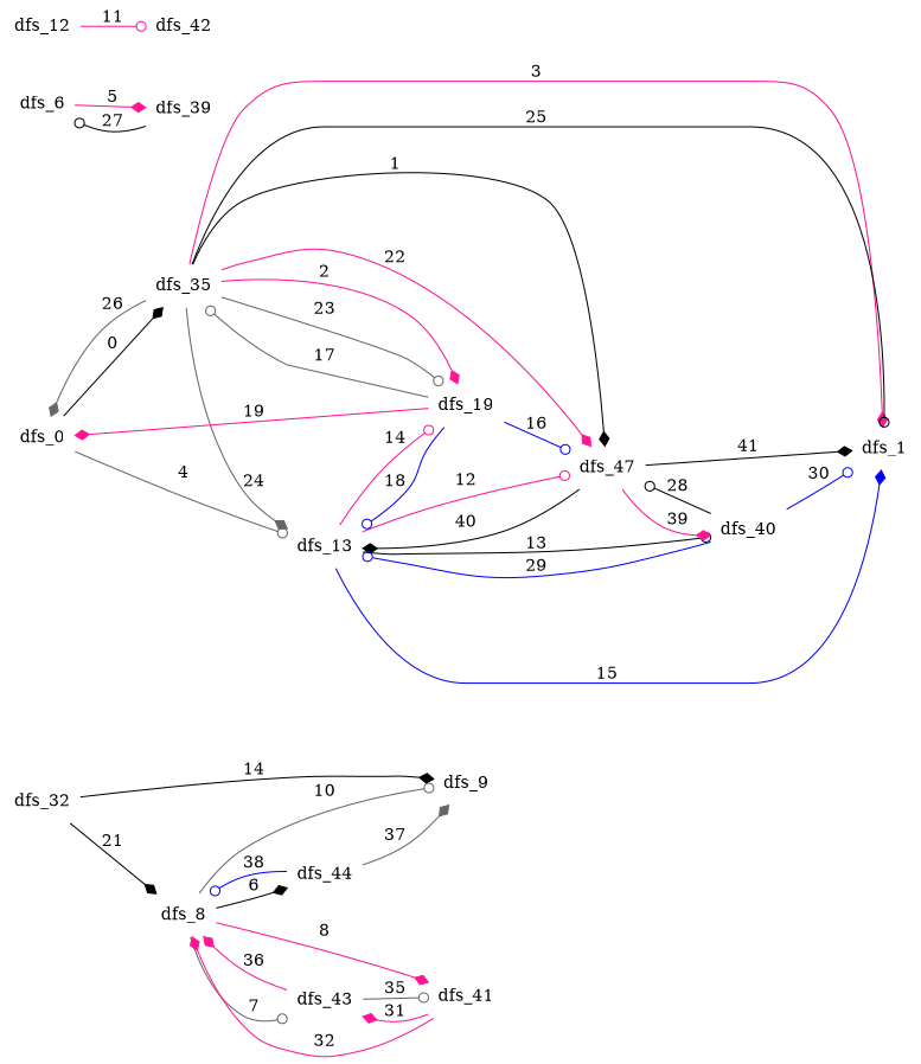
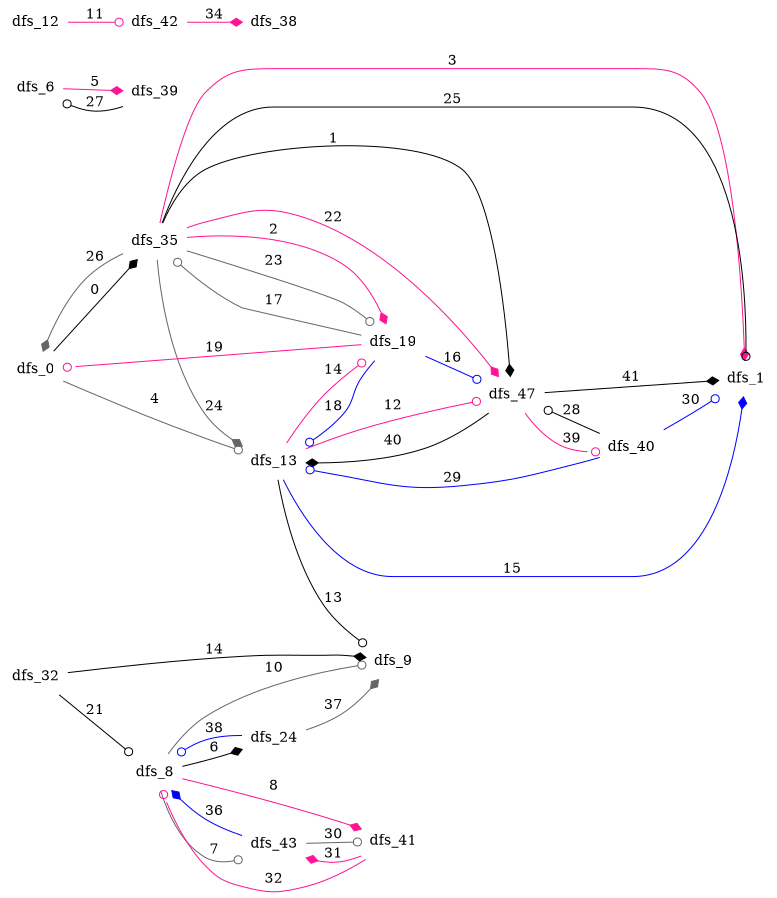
  digraph {
    rankdir=LR
    node [shape=none]
    edge [arrowhead=diamond color=deeppink]
    dfs_0
    dfs_35
    dfs_13
    dfs_47
    dfs_19
    dfs_1
    dfs_40
    dfs_6
    dfs_39
    dfs_8
-   dfs_44
+   dfs_44 [label=dfs_24]
    dfs_43
    dfs_41
    dfs_9
    dfs_32
    dfs_12
    dfs_42
+   dfs_38
    dfs_0 -> dfs_35 [color=black label=0]
    dfs_0 -> dfs_13 [arrowhead=odot color=gray40 label=4]
    dfs_35 -> dfs_0 [color=gray40 label=26]
    dfs_35 -> dfs_13 [color=gray40 label=24]
    dfs_35 -> dfs_47 [color=black label=1]
    dfs_35 -> dfs_47 [label=22]
    dfs_35 -> dfs_19 [label=2]
    dfs_35 -> dfs_19 [arrowhead=odot color=gray40 label=23]
    dfs_35 -> dfs_1 [label=3]
    dfs_35 -> dfs_1 [arrowhead=odot color=black label=25]
    dfs_13 -> dfs_47 [arrowhead=odot label=12]
    dfs_13 -> dfs_19 [arrowhead=odot label=14]
    dfs_13 -> dfs_1 [color=blue label=15]
-   dfs_13 -> dfs_40 [arrowhead=odot color=black label=13]
+   dfs_13 -> dfs_9 [arrowhead=odot color=black label=13]
    dfs_47 -> dfs_13 [color=black label=40]
    dfs_47 -> dfs_1 [color=black label=41]
-   dfs_47 -> dfs_40 [label=39]
-   dfs_19 -> dfs_0 [label=19]
+   dfs_47 -> dfs_40 [arrowhead=odot label=39]
+   dfs_19 -> dfs_0 [arrowhead=odot label=19]
    dfs_19 -> dfs_35 [arrowhead=odot color=gray40 label=17]
    dfs_19 -> dfs_13 [arrowhead=odot color=blue label=18]
    dfs_19 -> dfs_47 [arrowhead=odot color=blue label=16]
    dfs_40 -> dfs_13 [arrowhead=odot color=blue label=29]
    dfs_40 -> dfs_47 [arrowhead=odot color=black label=28]
    dfs_40 -> dfs_1 [arrowhead=odot color=blue label=30]
    dfs_6 -> dfs_39 [label=5]
    dfs_39 -> dfs_6 [arrowhead=odot color=black label=27]
    dfs_8 -> dfs_44 [color=black label=6]
    dfs_8 -> dfs_43 [arrowhead=odot color=gray40 label=7]
    dfs_8 -> dfs_41 [label=8]
    dfs_8 -> dfs_9 [arrowhead=odot color=gray40 label=10]
    dfs_44 -> dfs_8 [arrowhead=odot color=blue label=38]
    dfs_44 -> dfs_9 [color=gray40 label=37]
-   dfs_43 -> dfs_8 [label=36]
-   dfs_43 -> dfs_41 [arrowhead=odot color=gray40 label=35]
-   dfs_41 -> dfs_8 [label=32]
+   dfs_43 -> dfs_8 [color=blue label=36]
+   dfs_43 -> dfs_41 [arrowhead=odot color=gray40 label=30]
+   dfs_41 -> dfs_8 [arrowhead=odot label=32]
    dfs_41 -> dfs_43 [label=31]
-   dfs_32 -> dfs_8 [color=black label=21]
+   dfs_32 -> dfs_8 [arrowhead=odot color=black label=21]
    dfs_32 -> dfs_9 [color=black label=14]
    dfs_12 -> dfs_42 [arrowhead=odot label=11]
+   dfs_42 -> dfs_38 [label=34]
  }
